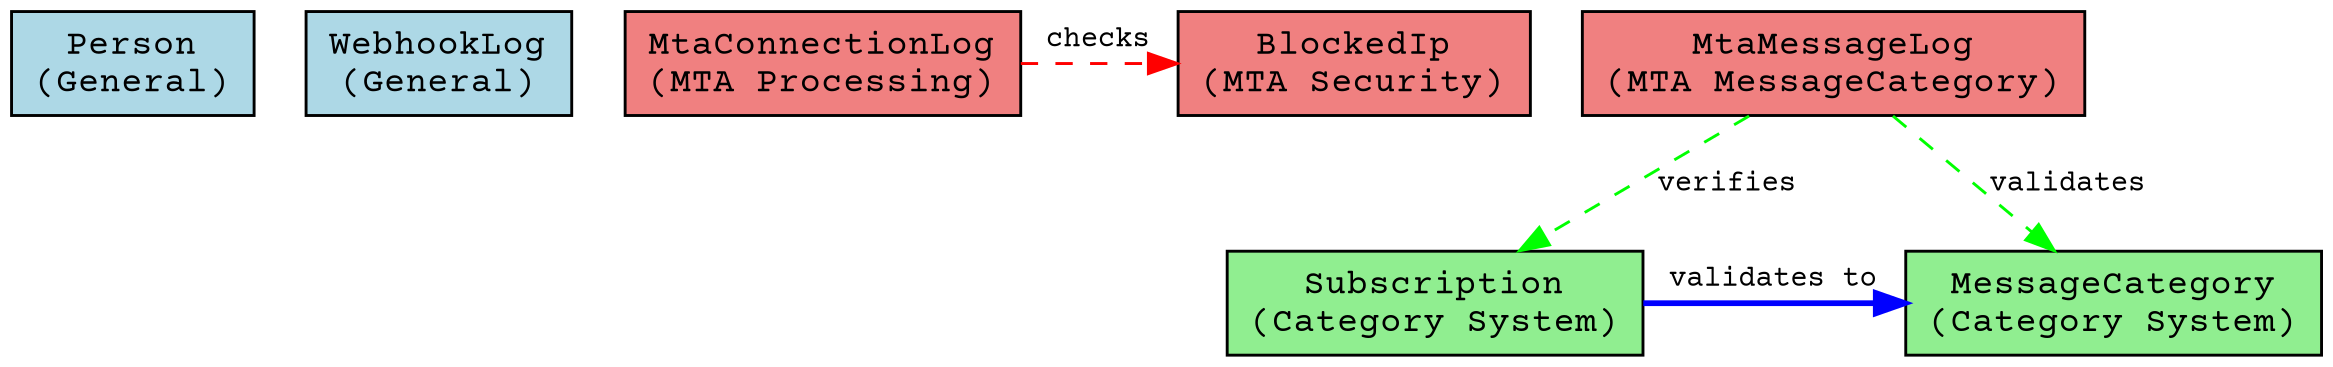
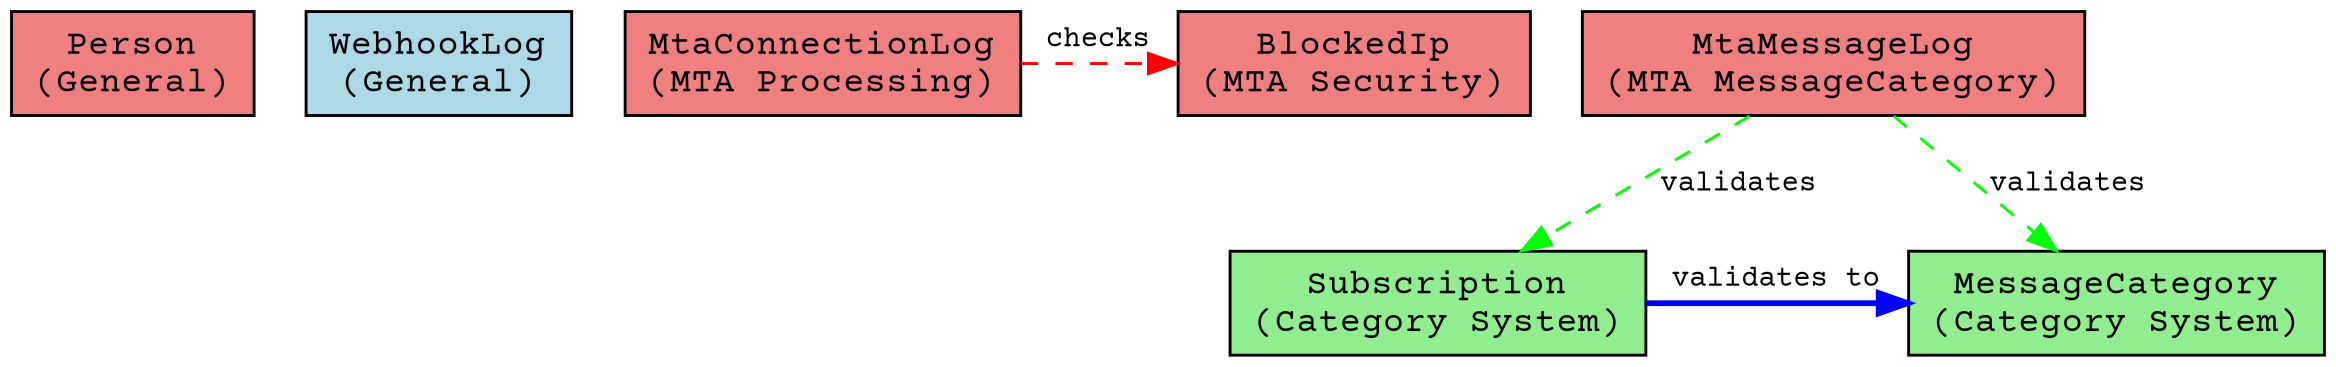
  digraph {
    fontname="Courier Prime"
    rankdir=TB
    node [fillcolor=lightcoral fontname="Courier Prime" fontsize=12 shape=box style=filled]
    edge [color=green fontname="Courier Prime" fontsize=10 style=dashed]
-   n1 [fillcolor=lightblue label="Person\n(General)"]
+   n1 [label="Person\n(General)"]
    n2 [fillcolor=lightblue label="WebhookLog\n(General)"]
    n3 [label="MtaConnectionLog\n(MTA Processing)"]
    n4 [label="MtaMessageLog\n(MTA MessageCategory)"]
    n5 [label="BlockedIp\n(MTA Security)"]
    n6 [fillcolor=lightgreen label="MessageCategory\n(Category System)"]
    n7 [fillcolor=lightgreen label="Subscription\n(Category System)"]
    subgraph sub_1 {
      rank=same
      n1
      n2
    }
    subgraph sub_2 {
      rank=same
      n3
      n4
      n5
    }
    subgraph sub_3 {
      rank=same
      n6
      n7
    }
    n3 -> n5 [color=red label=checks]
    n4 -> n6 [label=validates]
-   n4 -> n7 [label=verifies]
+   n4 -> n7 [label=validates]
    n7 -> n6 [color=blue label="validates to" style=bold]
  }
